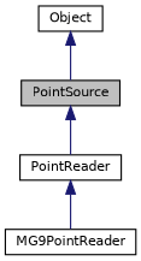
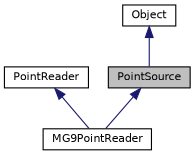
  digraph {
    node [color=black fontname=Helvetica fontsize=10 shape=record]
    edge [color=midnightblue dir=back fontname=Helvetica fontsize=10 labelfontname=Helvetica labelfontsize=10 style=solid]
    n1 [fillcolor=grey75 fontcolor=black height=0.2 label=PointSource style=filled width=0.4]
    n2 [height=0.2 label=PointReader width=0.4]
    n3 [height=0.2 label=MG9PointReader width=0.4]
    n4 [height=0.2 label=Object width=0.4]
-   n1 -> n2
+   n1 -> n3
    n2 -> n3
    n4 -> n1
  }
